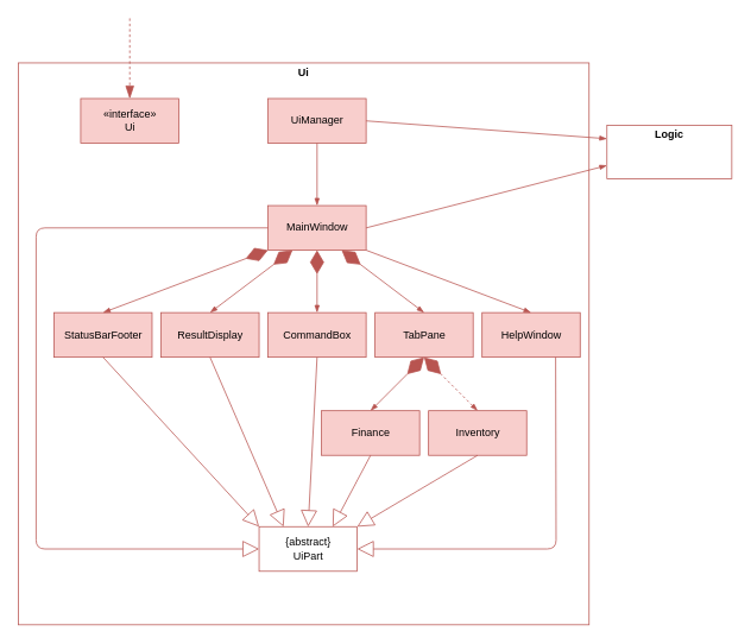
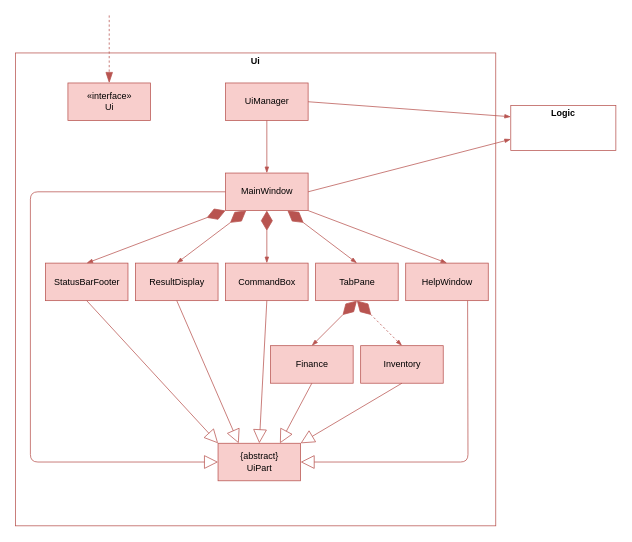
  <mxCell id="0" />
  <mxCell id="1" parent="0" />
  <mxCell id="2" value="&lt;p style=&quot;margin: 0px ; margin-top: 4px ; text-align: center&quot;&gt;&lt;b&gt;Ui&lt;/b&gt;&lt;/p&gt;" style="verticalAlign=top;align=left;overflow=fill;fontSize=12;fontFamily=Helvetica;html=1;strokeColor=#b85450;" parent="1" vertex="1"><mxGeometry x="20" y="70" width="640" height="630" as="geometry" /></mxCell>
  <mxCell id="3" value="«interface»&lt;br&gt;Ui" style="html=1;fillColor=#f8cecc;strokeColor=#b85450;" parent="1" vertex="1"><mxGeometry x="90" y="110" width="110" height="50" as="geometry" /></mxCell>
  <mxCell id="4" value="UiManager" style="html=1;fillColor=#f8cecc;strokeColor=#B85450;" parent="1" vertex="1"><mxGeometry x="300" y="110" width="110" height="50" as="geometry" /></mxCell>
  <mxCell id="5" value="MainWindow&lt;span style=&quot;color: rgba(0 , 0 , 0 , 0) ; font-family: monospace ; font-size: 0px&quot;&gt;%3CmxGraphModel%3E%3Croot%3E%3CmxCell%20id%3D%220%22%2F%3E%3CmxCell%20id%3D%221%22%20parent%3D%220%22%2F%3E%3CmxCell%20id%3D%222%22%20value%3D%22UiManager%22%20style%3D%22html%3D1%3BfillColor%3D%23f8cecc%3BstrokeColor%3D%23b85450%3B%22%20vertex%3D%221%22%20parent%3D%221%22%3E%3CmxGeometry%20x%3D%22560%22%20y%3D%22230%22%20width%3D%22110%22%20height%3D%2250%22%20as%3D%22geometry%22%2F%3E%3C%2FmxCell%3E%3C%2Froot%3E%3C%2FmxGraphModel%3E&lt;/span&gt;&lt;span style=&quot;color: rgba(0 , 0 , 0 , 0) ; font-family: monospace ; font-size: 0px&quot;&gt;%3CmxGraphModel%3E%3Croot%3E%3CmxCell%20id%3D%220%22%2F%3E%3CmxCell%20id%3D%221%22%20parent%3D%220%22%2F%3E%3CmxCell%20id%3D%222%22%20value%3D%22UiManager%22%20style%3D%22html%3D1%3BfillColor%3D%23f8cecc%3BstrokeColor%3D%23b85450%3B%22%20vertex%3D%221%22%20parent%3D%221%22%3E%3CmxGeometry%20x%3D%22560%22%20y%3D%22230%22%20width%3D%22110%22%20height%3D%2250%22%20as%3D%22geometry%22%2F%3E%3C%2FmxCell%3E%3C%2Froot%3E%3C%2FmxGraphModel%3E&lt;/span&gt;" style="html=1;fillColor=#f8cecc;strokeColor=#B85450;" parent="1" vertex="1"><mxGeometry x="300" y="230" width="110" height="50" as="geometry" /></mxCell>
  <mxCell id="6" value="HelpWindow" style="html=1;fillColor=#f8cecc;strokeColor=#b85450;" parent="1" vertex="1"><mxGeometry x="540" y="350" width="110" height="50" as="geometry" /></mxCell>
  <mxCell id="7" value="TabPane" style="html=1;fillColor=#f8cecc;strokeColor=#b85450;" parent="1" vertex="1"><mxGeometry x="420" y="350" width="110" height="50" as="geometry" /></mxCell>
  <mxCell id="8" value="CommandBox" style="html=1;fillColor=#f8cecc;strokeColor=#b85450;" parent="1" vertex="1"><mxGeometry x="300" y="350" width="110" height="50" as="geometry" /></mxCell>
  <mxCell id="9" value="ResultDisplay" style="html=1;fillColor=#f8cecc;strokeColor=#b85450;" parent="1" vertex="1"><mxGeometry x="180" y="350" width="110" height="50" as="geometry" /></mxCell>
  <mxCell id="10" value="StatusBarFooter" style="html=1;fillColor=#f8cecc;strokeColor=#b85450;" parent="1" vertex="1"><mxGeometry x="60" y="350" width="110" height="50" as="geometry" /></mxCell>
  <mxCell id="11" value="Inventory" style="html=1;fillColor=#f8cecc;strokeColor=#b85450;" parent="1" vertex="1"><mxGeometry x="480" y="460" width="110" height="50" as="geometry" /></mxCell>
  <mxCell id="12" value="Finance" style="html=1;fillColor=#f8cecc;strokeColor=#b85450;" parent="1" vertex="1"><mxGeometry x="360" y="460" width="110" height="50" as="geometry" /></mxCell>
- <mxCell id="13" value="{abstract}&lt;br&gt;UiPart" style="html=1;fillColor=#ffffff;strokeColor=#b85450;" parent="1" vertex="1"><mxGeometry x="290" y="590" width="110" height="50" as="geometry" /></mxCell>
+ <mxCell id="13" value="{abstract}&lt;br&gt;UiPart" style="html=1;fillColor=#f8cecc;strokeColor=#b85450;" parent="1" vertex="1"><mxGeometry x="290" y="590" width="110" height="50" as="geometry" /></mxCell>
  <mxCell id="14" value="&lt;p style=&quot;margin: 0px ; margin-top: 4px ; text-align: center&quot;&gt;&lt;b&gt;Logic&lt;/b&gt;&lt;/p&gt;" style="verticalAlign=top;align=left;overflow=fill;fontSize=12;fontFamily=Helvetica;html=1;fillColor=#ffffff;strokeColor=#B85450;" parent="1" vertex="1"><mxGeometry x="680" y="140" width="140" height="60" as="geometry" /></mxCell>
  <mxCell id="15" value="" style="endArrow=blockThin;dashed=1;endFill=1;endSize=12;html=1;entryX=0.5;entryY=0;entryDx=0;entryDy=0;fillColor=#f8cecc;strokeColor=#b85450;" parent="1" target="3" edge="1"><mxGeometry width="160" relative="1" as="geometry"><mxPoint x="145" y="20" as="sourcePoint" /><mxPoint x="210" y="30" as="targetPoint" /></mxGeometry></mxCell>
  <mxCell id="16" value="" style="endArrow=diamondThin;endFill=1;endSize=24;html=1;startArrow=blockThin;startFill=1;fillColor=#f8cecc;strokeColor=#b85450;entryX=0;entryY=1;entryDx=0;entryDy=0;exitX=0.5;exitY=0;exitDx=0;exitDy=0;" parent="1" source="10" target="5" edge="1"><mxGeometry width="160" relative="1" as="geometry"><mxPoint x="190" y="290" as="sourcePoint" /><mxPoint x="350" y="290" as="targetPoint" /></mxGeometry></mxCell>
  <mxCell id="17" value="" style="endArrow=diamondThin;endFill=1;endSize=24;html=1;startArrow=blockThin;startFill=1;fillColor=#f8cecc;strokeColor=#b85450;entryX=0.25;entryY=1;entryDx=0;entryDy=0;exitX=0.5;exitY=0;exitDx=0;exitDy=0;" parent="1" source="9" target="5" edge="1"><mxGeometry width="160" relative="1" as="geometry"><mxPoint x="125" y="360" as="sourcePoint" /><mxPoint x="310" y="290" as="targetPoint" /></mxGeometry></mxCell>
  <mxCell id="18" value="" style="endArrow=diamondThin;endFill=1;endSize=24;html=1;startArrow=blockThin;startFill=1;fillColor=#f8cecc;strokeColor=#b85450;entryX=0.5;entryY=1;entryDx=0;entryDy=0;" parent="1" source="8" target="5" edge="1"><mxGeometry width="160" relative="1" as="geometry"><mxPoint x="135" y="370" as="sourcePoint" /><mxPoint x="320" y="300" as="targetPoint" /></mxGeometry></mxCell>
  <mxCell id="19" value="" style="endArrow=diamondThin;endFill=1;endSize=24;html=1;startArrow=blockThin;startFill=1;fillColor=#f8cecc;strokeColor=#b85450;entryX=0.75;entryY=1;entryDx=0;entryDy=0;exitX=0.5;exitY=0;exitDx=0;exitDy=0;" parent="1" source="7" target="5" edge="1"><mxGeometry width="160" relative="1" as="geometry"><mxPoint x="145" y="380" as="sourcePoint" /><mxPoint x="330" y="310" as="targetPoint" /></mxGeometry></mxCell>
  <mxCell id="20" value="" style="endArrow=block;endSize=16;endFill=0;html=1;fillColor=#f8cecc;strokeColor=#b85450;exitX=0.5;exitY=1;exitDx=0;exitDy=0;entryX=0;entryY=0;entryDx=0;entryDy=0;" parent="1" source="10" target="13" edge="1"><mxGeometry width="160" relative="1" as="geometry"><mxPoint x="155" y="490" as="sourcePoint" /><mxPoint x="315" y="490" as="targetPoint" /></mxGeometry></mxCell>
  <mxCell id="21" value="" style="endArrow=block;endSize=16;endFill=0;html=1;fillColor=#f8cecc;strokeColor=#b85450;exitX=0;exitY=0.5;exitDx=0;exitDy=0;entryX=0;entryY=0.5;entryDx=0;entryDy=0;" parent="1" source="5" target="13" edge="1"><mxGeometry width="160" relative="1" as="geometry"><mxPoint x="125" y="410" as="sourcePoint" /><mxPoint x="300" y="600" as="targetPoint" /><Array as="points"><mxPoint x="40" y="255" /><mxPoint x="40" y="615" /></Array></mxGeometry></mxCell>
  <mxCell id="22" value="" style="endArrow=block;endSize=16;endFill=0;html=1;fillColor=#f8cecc;strokeColor=#b85450;exitX=0.5;exitY=1;exitDx=0;exitDy=0;entryX=0.25;entryY=0;entryDx=0;entryDy=0;" parent="1" source="9" target="13" edge="1"><mxGeometry width="160" relative="1" as="geometry"><mxPoint x="125" y="410" as="sourcePoint" /><mxPoint x="300" y="600" as="targetPoint" /></mxGeometry></mxCell>
  <mxCell id="23" value="" style="endArrow=block;endSize=16;endFill=0;html=1;fillColor=#f8cecc;strokeColor=#b85450;exitX=0.5;exitY=1;exitDx=0;exitDy=0;entryX=0.5;entryY=0;entryDx=0;entryDy=0;" parent="1" source="8" target="13" edge="1"><mxGeometry width="160" relative="1" as="geometry"><mxPoint x="135" y="420" as="sourcePoint" /><mxPoint x="310" y="610" as="targetPoint" /></mxGeometry></mxCell>
  <mxCell id="24" value="" style="endArrow=block;endSize=16;endFill=0;html=1;fillColor=#f8cecc;strokeColor=#b85450;exitX=0.5;exitY=1;exitDx=0;exitDy=0;entryX=0.75;entryY=0;entryDx=0;entryDy=0;" parent="1" source="12" target="13" edge="1"><mxGeometry width="160" relative="1" as="geometry"><mxPoint x="145" y="430" as="sourcePoint" /><mxPoint x="320" y="620" as="targetPoint" /></mxGeometry></mxCell>
  <mxCell id="25" value="" style="endArrow=block;endSize=16;endFill=0;html=1;fillColor=#f8cecc;strokeColor=#b85450;exitX=0.5;exitY=1;exitDx=0;exitDy=0;entryX=1;entryY=0;entryDx=0;entryDy=0;" parent="1" source="11" target="13" edge="1"><mxGeometry width="160" relative="1" as="geometry"><mxPoint x="527" y="513" as="sourcePoint" /><mxPoint x="400" y="590" as="targetPoint" /></mxGeometry></mxCell>
  <mxCell id="26" value="" style="endArrow=diamondThin;endFill=1;endSize=24;html=1;startArrow=blockThin;startFill=1;fillColor=#f8cecc;strokeColor=#b85450;entryX=0.5;entryY=1;entryDx=0;entryDy=0;exitX=0.5;exitY=0;exitDx=0;exitDy=0;" parent="1" source="12" target="7" edge="1"><mxGeometry width="160" relative="1" as="geometry"><mxPoint x="485" y="360" as="sourcePoint" /><mxPoint x="392.5" y="290" as="targetPoint" /></mxGeometry></mxCell>
  <mxCell id="27" value="" style="endArrow=diamondThin;endFill=1;endSize=24;html=1;startArrow=blockThin;startFill=1;fillColor=#f8cecc;strokeColor=#b85450;entryX=0.5;entryY=1;entryDx=0;entryDy=0;exitX=0.5;exitY=0;exitDx=0;exitDy=0;dashed=1;" parent="1" source="11" target="7" edge="1"><mxGeometry width="160" relative="1" as="geometry"><mxPoint x="495" y="370" as="sourcePoint" /><mxPoint x="402.5" y="300" as="targetPoint" /></mxGeometry></mxCell>
  <mxCell id="28" value="" style="endArrow=blockThin;endFill=1;html=1;fillColor=#f8cecc;strokeColor=#b85450;exitX=1;exitY=1;exitDx=0;exitDy=0;entryX=0.5;entryY=0;entryDx=0;entryDy=0;" parent="1" source="5" target="6" edge="1"><mxGeometry width="160" relative="1" as="geometry"><mxPoint x="330" y="390" as="sourcePoint" /><mxPoint x="490" y="390" as="targetPoint" /></mxGeometry></mxCell>
  <mxCell id="29" value="" style="endArrow=blockThin;endFill=1;html=1;fillColor=#f8cecc;strokeColor=#b85450;exitX=0.5;exitY=1;exitDx=0;exitDy=0;entryX=0.5;entryY=0;entryDx=0;entryDy=0;" parent="1" source="4" target="5" edge="1"><mxGeometry width="160" relative="1" as="geometry"><mxPoint x="420" y="290" as="sourcePoint" /><mxPoint x="605" y="360" as="targetPoint" /></mxGeometry></mxCell>
  <mxCell id="30" value="" style="endArrow=block;endSize=16;endFill=0;html=1;fillColor=#f8cecc;strokeColor=#b85450;entryX=1;entryY=0.5;entryDx=0;entryDy=0;exitX=0.75;exitY=1;exitDx=0;exitDy=0;" parent="1" source="6" target="13" edge="1"><mxGeometry width="160" relative="1" as="geometry"><mxPoint x="545" y="520" as="sourcePoint" /><mxPoint x="410" y="600" as="targetPoint" /><Array as="points"><mxPoint x="623" y="615" /></Array></mxGeometry></mxCell>
  <mxCell id="31" value="" style="endArrow=blockThin;endFill=1;html=1;fillColor=#f8cecc;strokeColor=#b85450;exitX=1;exitY=0.5;exitDx=0;exitDy=0;entryX=0;entryY=0.25;entryDx=0;entryDy=0;" parent="1" source="4" target="14" edge="1"><mxGeometry width="160" relative="1" as="geometry"><mxPoint x="400" y="290" as="sourcePoint" /><mxPoint x="585" y="360" as="targetPoint" /></mxGeometry></mxCell>
  <mxCell id="32" value="" style="endArrow=blockThin;endFill=1;html=1;fillColor=#f8cecc;strokeColor=#b85450;exitX=1;exitY=0.5;exitDx=0;exitDy=0;entryX=0;entryY=0.75;entryDx=0;entryDy=0;" parent="1" source="5" target="14" edge="1"><mxGeometry width="160" relative="1" as="geometry"><mxPoint x="410" y="300" as="sourcePoint" /><mxPoint x="595" y="370" as="targetPoint" /></mxGeometry></mxCell>
